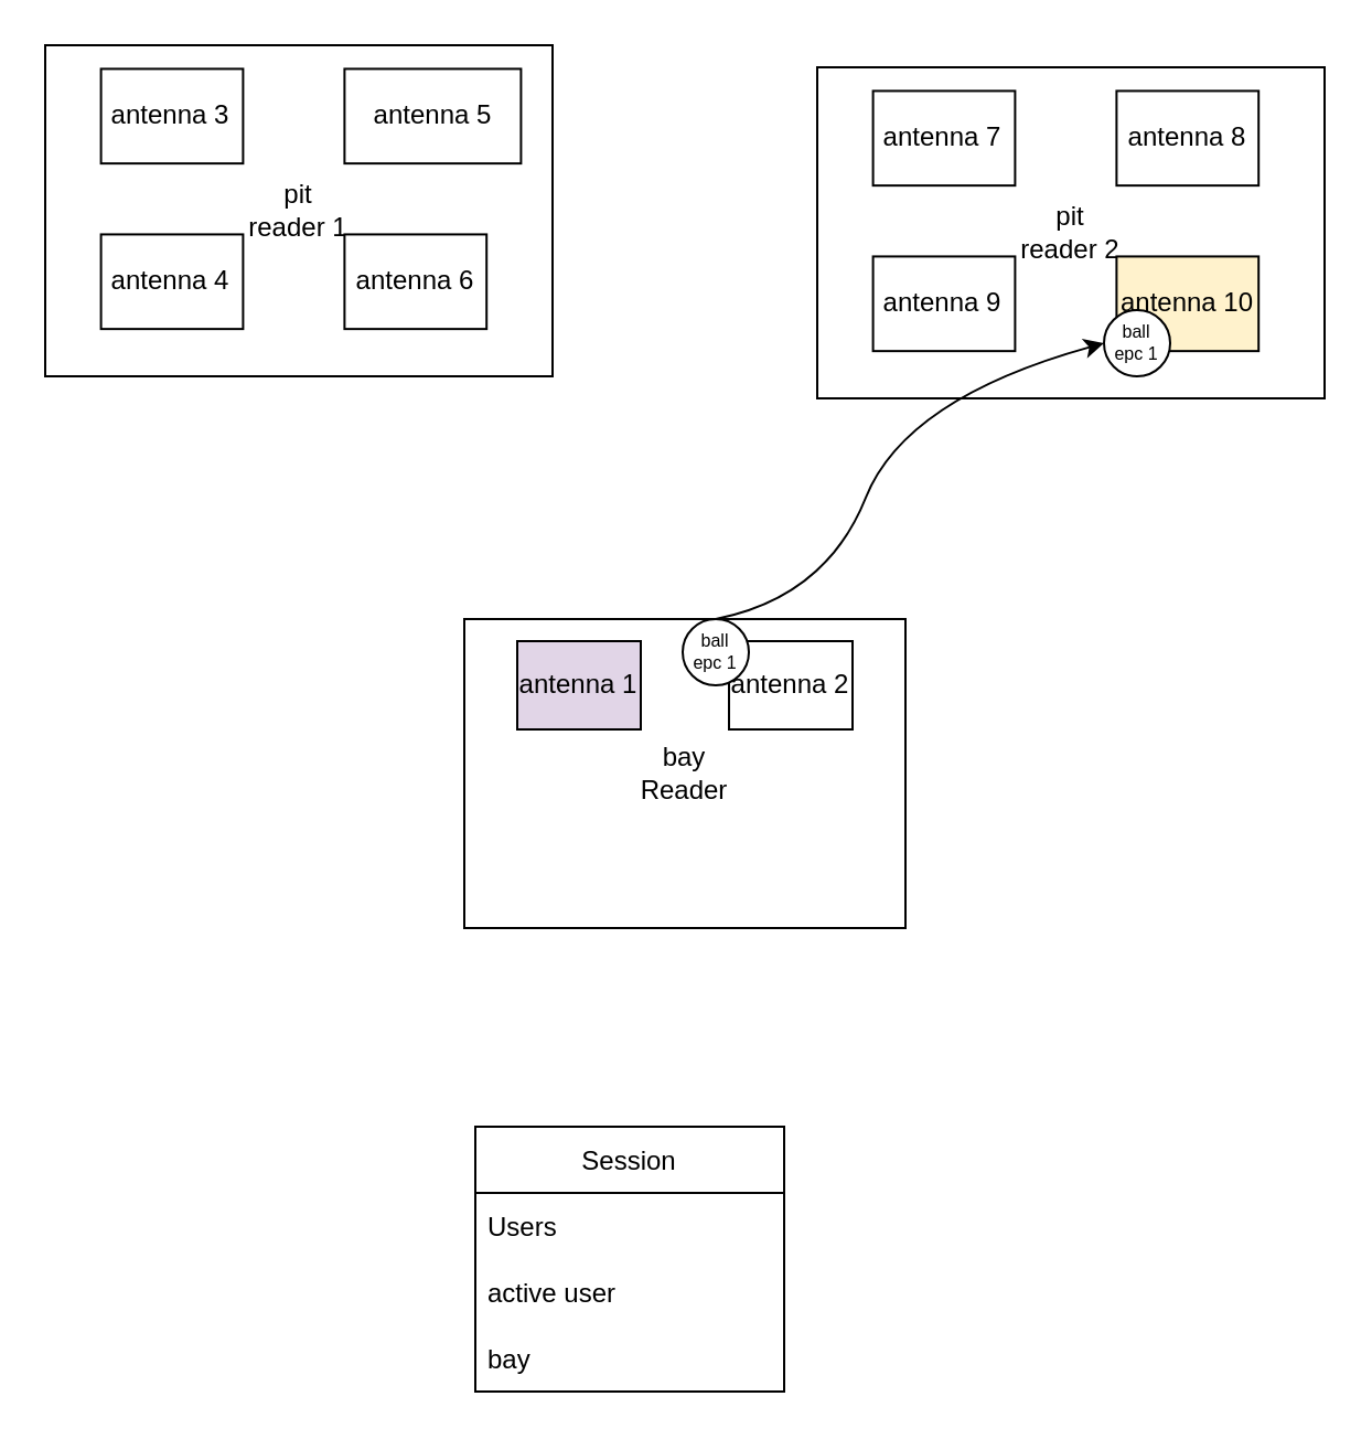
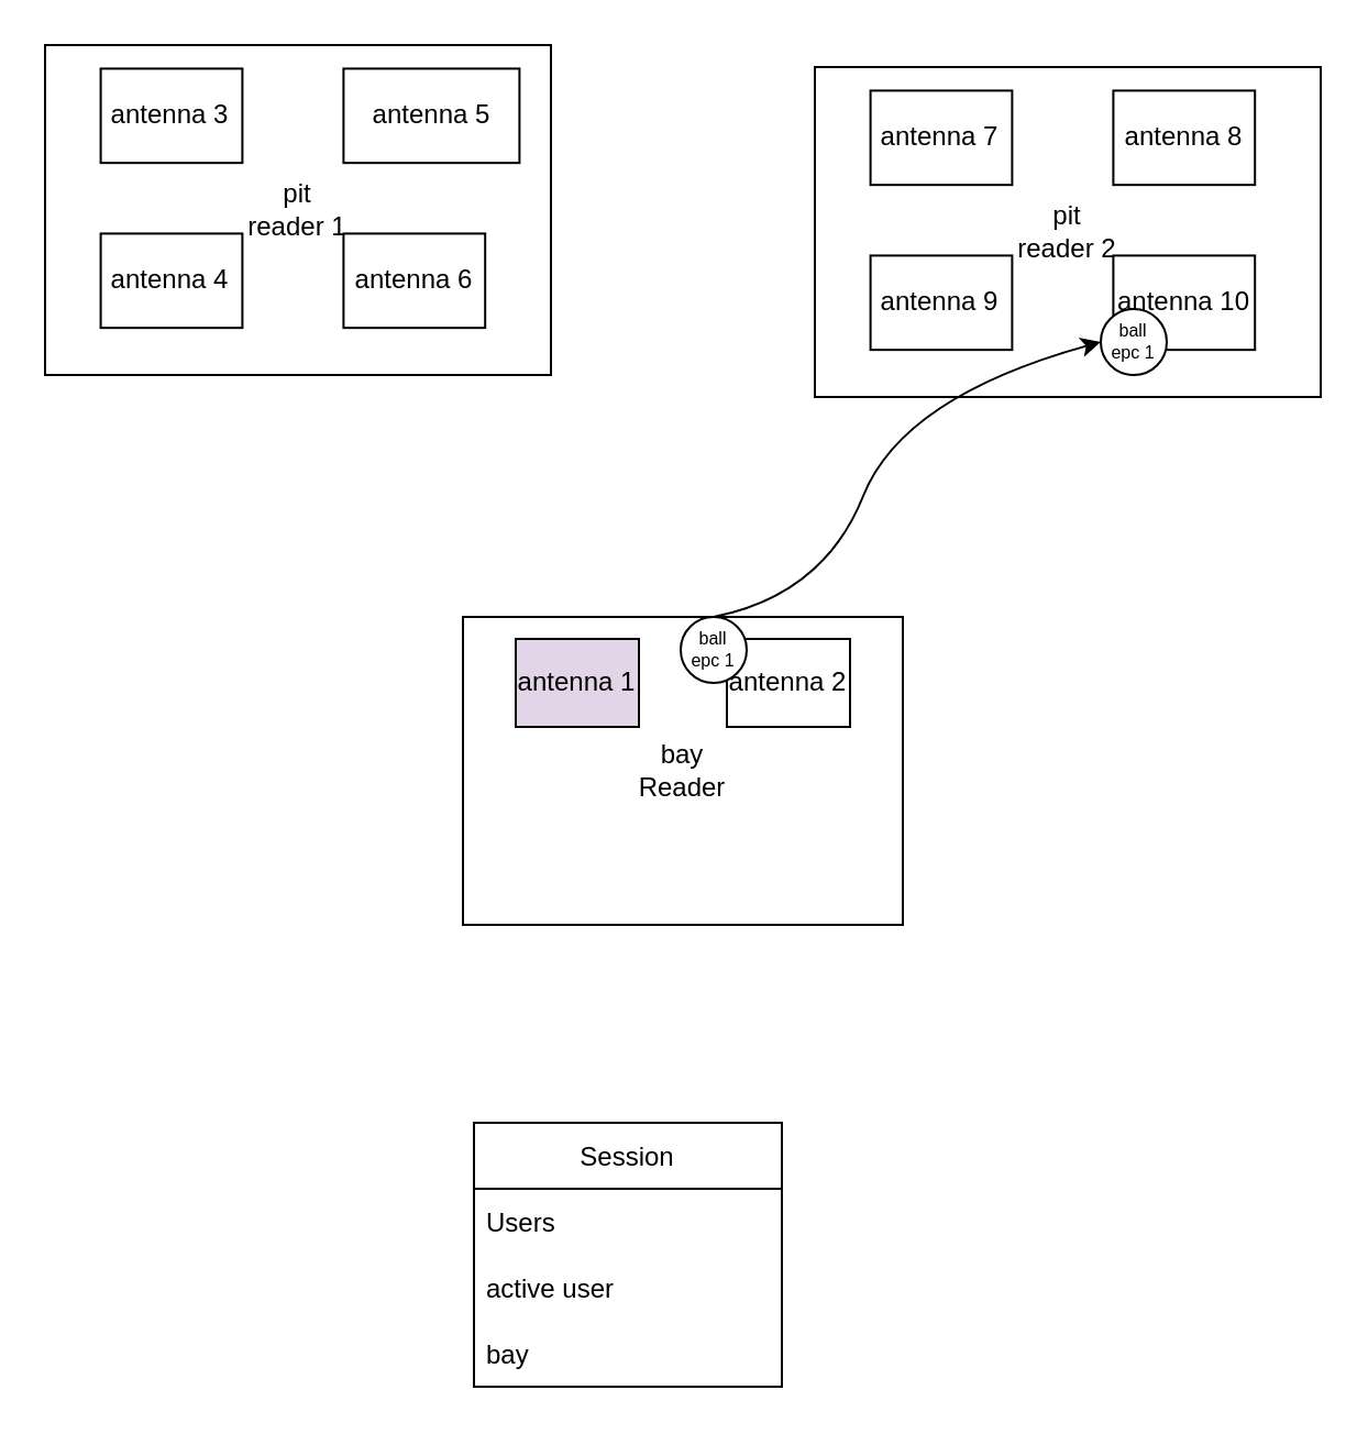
  <mxCell id="0" />
  <mxCell id="1" parent="0" />
  <mxCell id="2" value="Session" style="swimlane;fontStyle=0;childLayout=stackLayout;horizontal=1;startSize=30;horizontalStack=0;resizeParent=1;resizeParentMax=0;resizeLast=0;collapsible=1;marginBottom=0;" vertex="1" parent="1"><mxGeometry x="215" y="510" width="140" height="120" as="geometry" /></mxCell>
  <mxCell id="3" value="Users" style="text;strokeColor=none;fillColor=none;align=left;verticalAlign=middle;spacingLeft=4;spacingRight=4;overflow=hidden;points=[[0,0.5],[1,0.5]];portConstraint=eastwest;rotatable=0;" vertex="1" parent="2"><mxGeometry y="30" width="140" height="30" as="geometry" /></mxCell>
  <mxCell id="4" value="active user" style="text;strokeColor=none;fillColor=none;align=left;verticalAlign=middle;spacingLeft=4;spacingRight=4;overflow=hidden;points=[[0,0.5],[1,0.5]];portConstraint=eastwest;rotatable=0;" vertex="1" parent="2"><mxGeometry y="60" width="140" height="30" as="geometry" /></mxCell>
  <mxCell id="5" value="bay" style="text;strokeColor=none;fillColor=none;align=left;verticalAlign=middle;spacingLeft=4;spacingRight=4;overflow=hidden;points=[[0,0.5],[1,0.5]];portConstraint=eastwest;rotatable=0;" vertex="1" parent="2"><mxGeometry y="90" width="140" height="30" as="geometry" /></mxCell>
  <mxCell id="6" value="" style="group" vertex="1" connectable="0" parent="1"><mxGeometry x="20" y="20" width="230" height="150" as="geometry" /></mxCell>
  <mxCell id="7" value="pit&lt;br&gt;reader 1" style="rounded=0;whiteSpace=wrap;html=1;" vertex="1" parent="6"><mxGeometry width="230.0" height="150" as="geometry" /></mxCell>
  <mxCell id="8" value="antenna 3" style="rounded=0;whiteSpace=wrap;html=1;" vertex="1" parent="6"><mxGeometry x="25.3" y="10.714" width="64.4" height="42.857" as="geometry" /></mxCell>
  <mxCell id="9" value="antenna 5" style="rounded=0;whiteSpace=wrap;html=1;" vertex="1" parent="6"><mxGeometry x="135.7" y="10.714" width="80" height="42.857" as="geometry" /></mxCell>
  <mxCell id="10" value="antenna 6" style="rounded=0;whiteSpace=wrap;html=1;" vertex="1" parent="6"><mxGeometry x="135.7" y="85.714" width="64.4" height="42.857" as="geometry" /></mxCell>
  <mxCell id="11" value="antenna 4" style="rounded=0;whiteSpace=wrap;html=1;" vertex="1" parent="6"><mxGeometry x="25.3" y="85.714" width="64.4" height="42.857" as="geometry" /></mxCell>
  <mxCell id="12" value="" style="group;spacingTop=2;" vertex="1" connectable="0" parent="1"><mxGeometry x="210" y="280" width="200" height="140" as="geometry" /></mxCell>
  <mxCell id="13" value="bay&lt;br&gt;Reader" style="rounded=0;whiteSpace=wrap;html=1;" vertex="1" parent="12"><mxGeometry width="200" height="140" as="geometry" /></mxCell>
  <mxCell id="14" value="antenna 1" style="rounded=0;whiteSpace=wrap;html=1;fillColor=#e1d5e7;" vertex="1" parent="12"><mxGeometry x="24" y="10" width="56" height="40" as="geometry" /></mxCell>
  <mxCell id="15" value="antenna 2" style="rounded=0;whiteSpace=wrap;html=1;" vertex="1" parent="12"><mxGeometry x="120" y="10" width="56" height="40" as="geometry" /></mxCell>
  <mxCell id="16" value="ball&lt;br&gt;epc 1" style="ellipse;whiteSpace=wrap;html=1;aspect=fixed;fontSize=8;" vertex="1" parent="12"><mxGeometry x="99" width="30" height="30" as="geometry" /></mxCell>
  <mxCell id="17" value="" style="group" vertex="1" connectable="0" parent="1"><mxGeometry x="370" y="30" width="230" height="150" as="geometry" /></mxCell>
  <mxCell id="18" value="pit&lt;br&gt;reader 2" style="rounded=0;whiteSpace=wrap;html=1;" vertex="1" parent="17"><mxGeometry width="230.0" height="150" as="geometry" /></mxCell>
  <mxCell id="19" value="antenna 7" style="rounded=0;whiteSpace=wrap;html=1;" vertex="1" parent="17"><mxGeometry x="25.3" y="10.714" width="64.4" height="42.857" as="geometry" /></mxCell>
  <mxCell id="20" value="antenna 8" style="rounded=0;whiteSpace=wrap;html=1;" vertex="1" parent="17"><mxGeometry x="135.7" y="10.714" width="64.4" height="42.857" as="geometry" /></mxCell>
- <mxCell id="21" value="antenna 10" style="rounded=0;whiteSpace=wrap;html=1;fillColor=#fff2cc;" vertex="1" parent="17"><mxGeometry x="135.7" y="85.714" width="64.4" height="42.857" as="geometry" /></mxCell>
+ <mxCell id="21" value="antenna 10" style="rounded=0;whiteSpace=wrap;html=1;" vertex="1" parent="17"><mxGeometry x="135.7" y="85.714" width="64.4" height="42.857" as="geometry" /></mxCell>
  <mxCell id="22" value="antenna 9" style="rounded=0;whiteSpace=wrap;html=1;" vertex="1" parent="17"><mxGeometry x="25.3" y="85.714" width="64.4" height="42.857" as="geometry" /></mxCell>
  <mxCell id="23" value="ball&lt;br&gt;epc 1" style="ellipse;whiteSpace=wrap;html=1;aspect=fixed;fontSize=8;" vertex="1" parent="17"><mxGeometry x="130" y="110" width="30" height="30" as="geometry" /></mxCell>
  <mxCell id="24" value="" style="curved=1;endArrow=classic;html=1;rounded=0;fontSize=8;exitX=0.5;exitY=0;exitDx=0;exitDy=0;entryX=0;entryY=0.5;entryDx=0;entryDy=0;" edge="1" parent="1" source="16" target="23"><mxGeometry width="50" height="50" relative="1" as="geometry"><mxPoint x="324" y="270" as="sourcePoint" /><mxPoint x="374" y="220" as="targetPoint" /><Array as="points"><mxPoint x="374" y="270" /><mxPoint x="410" y="180" /></Array></mxGeometry></mxCell>
